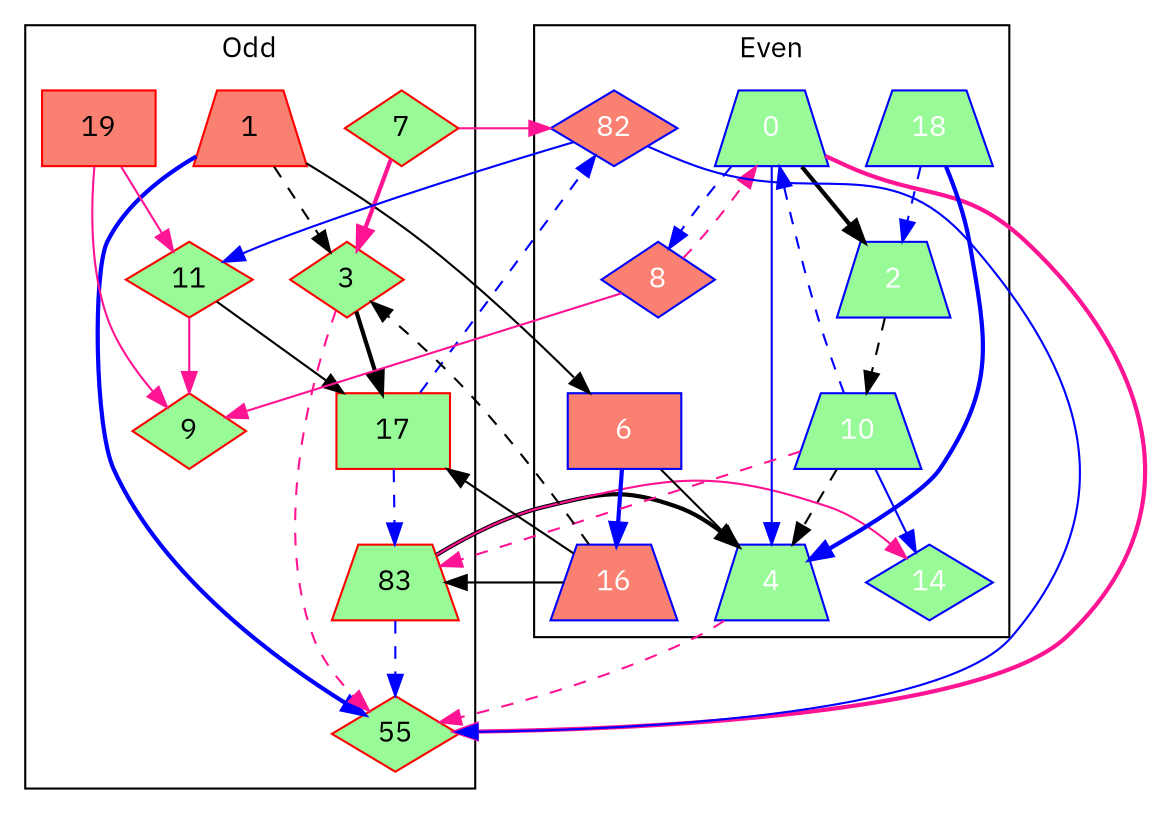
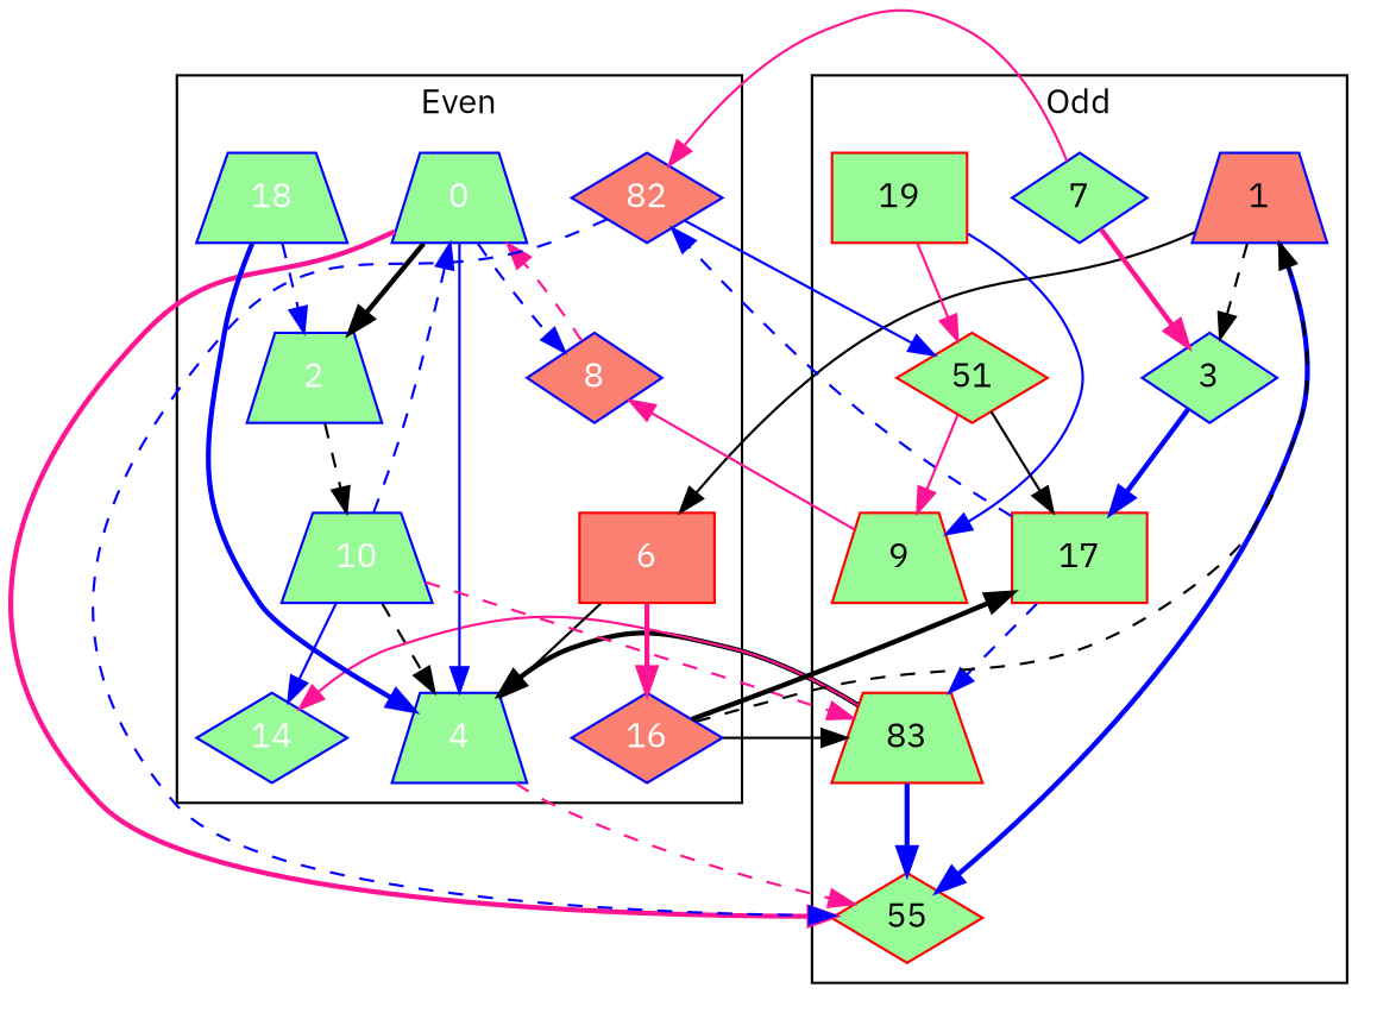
  digraph {
    compound=true
    fontname="IBM Plex Sans"
    node [color=blue fillcolor=palegreen fontname="IBM Plex Sans" shape=diamond style=filled fontcolor=white]
    edge [color=blue fontname="IBM Plex Sans" style=solid]
    n1 [color=red label=55 fontcolor=""]
-   n2 [color=red fillcolor=salmon label=1 shape=trapezium fontcolor=""]
-   n3 [color=red label=3 fontcolor=""]
+   n2 [fillcolor=salmon label=1 shape=trapezium fontcolor=""]
+   n3 [label=3 fontcolor=""]
    n4 [color=red label=17 shape=box fontcolor=""]
-   n5 [color=red fillcolor=salmon label=19 shape=box fontcolor=""]
-   n6 [color=red label=7 fontcolor=""]
-   n7 [color=red label=9 fontcolor=""]
+   n5 [color=red label=19 shape=box fontcolor=""]
+   n6 [label=7 fontcolor=""]
+   n7 [color=red label=9 shape=trapezium fontcolor=""]
    n8 [color=red label=83 shape=trapezium fontcolor=""]
-   n9 [color=red label=11 fontcolor=""]
+   n9 [color=red label=51 fontcolor=""]
    n10 [label=0 shape=trapezium]
    n11 [label=2 shape=trapezium]
    n12 [label=4 shape=trapezium]
    n13 [fillcolor=salmon label=8]
-   n14 [fillcolor=salmon label=6 shape=box]
+   n14 [color=red fillcolor=salmon label=6 shape=box]
    n15 [label=10 shape=trapezium]
-   n16 [fillcolor=salmon label=16 shape=trapezium]
+   n16 [fillcolor=salmon label=16]
    n17 [fillcolor=salmon label=82]
    n18 [label=14]
    n19 [label=18 shape=trapezium]
    subgraph cluster_1 {
      label=Odd
      n1
      n2
      n3
      n4
      n5
      n6
      n7
      n8
      n9
    }
    subgraph cluster_2 {
      label=Even
      n10
      n11
      n12
      n13
      n14
      n15
      n16
      n17
      n18
      n19
    }
    n2 -> n1 [style=bold]
    n2 -> n3 [color=black style=dashed]
    n2 -> n14 [color=black]
-   n3 -> n1 [color=deeppink style=dashed]
-   n3 -> n4 [color=black style=bold]
+   n3 -> n4 [style=bold]
    n4 -> n8 [style=dashed]
    n4 -> n17 [style=dashed]
-   n5 -> n7 [color=deeppink]
+   n5 -> n7
    n5 -> n9 [color=deeppink]
    n6 -> n3 [color=deeppink style=bold]
    n6 -> n17 [color=deeppink]
-   n8 -> n1 [style=dashed]
+   n8 -> n1 [style=bold]
    n8 -> n12 [color=black style=bold]
    n8 -> n18 [color=deeppink]
    n9 -> n4 [color=black]
    n9 -> n7 [color=deeppink]
    n10 -> n1 [color=deeppink style=bold]
    n10 -> n11 [color=black style=bold]
    n10 -> n12
    n10 -> n13 [style=dashed]
    n11 -> n15 [color=black style=dashed]
    n12 -> n1 [color=deeppink style=dashed]
-   n13 -> n7 [color=deeppink]
+   n7 -> n13 [color=deeppink]
    n13 -> n10 [color=deeppink style=dashed]
    n14 -> n12 [color=black]
-   n14 -> n16 [style=bold]
+   n14 -> n16 [color=deeppink style=bold]
    n15 -> n8 [color=deeppink style=dashed]
    n15 -> n10 [style=dashed]
    n15 -> n12 [color=black style=dashed]
    n15 -> n18
-   n16 -> n3 [color=black style=dashed]
-   n16 -> n4 [color=black]
+   n16 -> n2 [color=black style=dashed]
+   n16 -> n4 [color=black style=bold]
    n16 -> n8 [color=black]
-   n17 -> n1
+   n17 -> n1 [style=dashed]
    n17 -> n9
    n19 -> n11 [style=dashed]
    n19 -> n12 [style=bold]
  }
